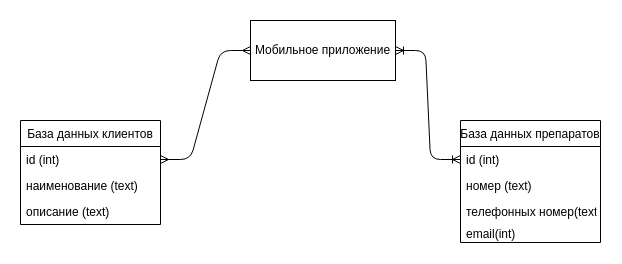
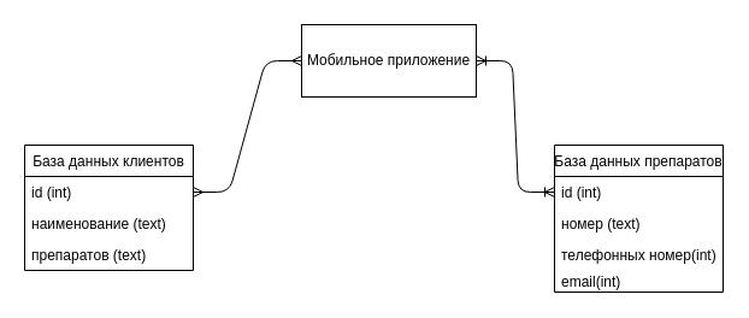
  <mxCell id="0" />
  <mxCell id="1" parent="0" />
  <mxCell id="2" value="База данных клиентов" style="swimlane;fontStyle=0;childLayout=stackLayout;horizontal=1;startSize=26;horizontalStack=0;resizeParent=1;resizeParentMax=0;resizeLast=0;collapsible=1;marginBottom=0;" vertex="1" parent="1"><mxGeometry x="20" y="120" width="140" height="104" as="geometry" /></mxCell>
  <mxCell id="3" value="id (int)" style="text;strokeColor=none;fillColor=none;align=left;verticalAlign=top;spacingLeft=4;spacingRight=4;overflow=hidden;rotatable=0;points=[[0,0.5],[1,0.5]];portConstraint=eastwest;" vertex="1" parent="2"><mxGeometry y="26" width="140" height="26" as="geometry" /></mxCell>
  <mxCell id="4" value="наименование (text)" style="text;strokeColor=none;fillColor=none;align=left;verticalAlign=top;spacingLeft=4;spacingRight=4;overflow=hidden;rotatable=0;points=[[0,0.5],[1,0.5]];portConstraint=eastwest;" vertex="1" parent="2"><mxGeometry y="52" width="140" height="26" as="geometry" /></mxCell>
- <mxCell id="5" value="описание (text)" style="text;strokeColor=none;fillColor=none;align=left;verticalAlign=top;spacingLeft=4;spacingRight=4;overflow=hidden;rotatable=0;points=[[0,0.5],[1,0.5]];portConstraint=eastwest;" vertex="1" parent="2"><mxGeometry y="78" width="140" height="26" as="geometry" /></mxCell>
+ <mxCell id="5" value="препаратов (text)" style="text;strokeColor=none;fillColor=none;align=left;verticalAlign=top;spacingLeft=4;spacingRight=4;overflow=hidden;rotatable=0;points=[[0,0.5],[1,0.5]];portConstraint=eastwest;" vertex="1" parent="2"><mxGeometry y="78" width="140" height="26" as="geometry" /></mxCell>
  <mxCell id="6" value="База данных препаратов" style="swimlane;fontStyle=0;childLayout=stackLayout;horizontal=1;startSize=26;horizontalStack=0;resizeParent=1;resizeParentMax=0;resizeLast=0;collapsible=1;marginBottom=0;" vertex="1" parent="1"><mxGeometry x="460" y="120" width="140" height="122" as="geometry" /></mxCell>
  <mxCell id="7" value="id (int)" style="text;strokeColor=none;fillColor=none;align=left;verticalAlign=top;spacingLeft=4;spacingRight=4;overflow=hidden;rotatable=0;points=[[0,0.5],[1,0.5]];portConstraint=eastwest;" vertex="1" parent="6"><mxGeometry y="26" width="140" height="26" as="geometry" /></mxCell>
  <mxCell id="8" value="номер (text)" style="text;strokeColor=none;fillColor=none;align=left;verticalAlign=top;spacingLeft=4;spacingRight=4;overflow=hidden;rotatable=0;points=[[0,0.5],[1,0.5]];portConstraint=eastwest;" vertex="1" parent="6"><mxGeometry y="52" width="140" height="26" as="geometry" /></mxCell>
- <mxCell id="9" value="телефонных номер(text)" style="text;strokeColor=none;fillColor=none;align=left;verticalAlign=top;spacingLeft=4;spacingRight=4;overflow=hidden;rotatable=0;points=[[0,0.5],[1,0.5]];portConstraint=eastwest;" vertex="1" parent="6"><mxGeometry y="78" width="140" height="22" as="geometry" /></mxCell>
+ <mxCell id="9" value="телефонных номер(int)" style="text;strokeColor=none;fillColor=none;align=left;verticalAlign=top;spacingLeft=4;spacingRight=4;overflow=hidden;rotatable=0;points=[[0,0.5],[1,0.5]];portConstraint=eastwest;" vertex="1" parent="6"><mxGeometry y="78" width="140" height="22" as="geometry" /></mxCell>
  <mxCell id="10" value="email(int)" style="text;strokeColor=none;fillColor=none;align=left;verticalAlign=top;spacingLeft=4;spacingRight=4;overflow=hidden;rotatable=0;points=[[0,0.5],[1,0.5]];portConstraint=eastwest;" vertex="1" parent="6"><mxGeometry y="100" width="140" height="22" as="geometry" /></mxCell>
  <mxCell id="11" value="Мобильное приложение" style="rounded=0;whiteSpace=wrap;html=1;" vertex="1" parent="1"><mxGeometry x="250" y="20" width="145" height="60" as="geometry" /></mxCell>
  <mxCell id="12" value="" style="edgeStyle=entityRelationEdgeStyle;fontSize=12;html=1;endArrow=ERmany;startArrow=ERmany;entryX=0;entryY=0.5;entryDx=0;entryDy=0;exitX=1;exitY=0.5;exitDx=0;exitDy=0;" edge="1" parent="1" source="3" target="11"><mxGeometry width="100" height="100" relative="1" as="geometry"><mxPoint x="130" y="140" as="sourcePoint" /><mxPoint x="230" y="40" as="targetPoint" /></mxGeometry></mxCell>
  <mxCell id="13" value="" style="edgeStyle=entityRelationEdgeStyle;fontSize=12;html=1;endArrow=ERoneToMany;startArrow=ERoneToMany;entryX=1;entryY=0.5;entryDx=0;entryDy=0;exitX=0;exitY=0.5;exitDx=0;exitDy=0;" edge="1" parent="1" source="7" target="11"><mxGeometry width="100" height="100" relative="1" as="geometry"><mxPoint x="430" y="140" as="sourcePoint" /><mxPoint x="530" y="40" as="targetPoint" /></mxGeometry></mxCell>
